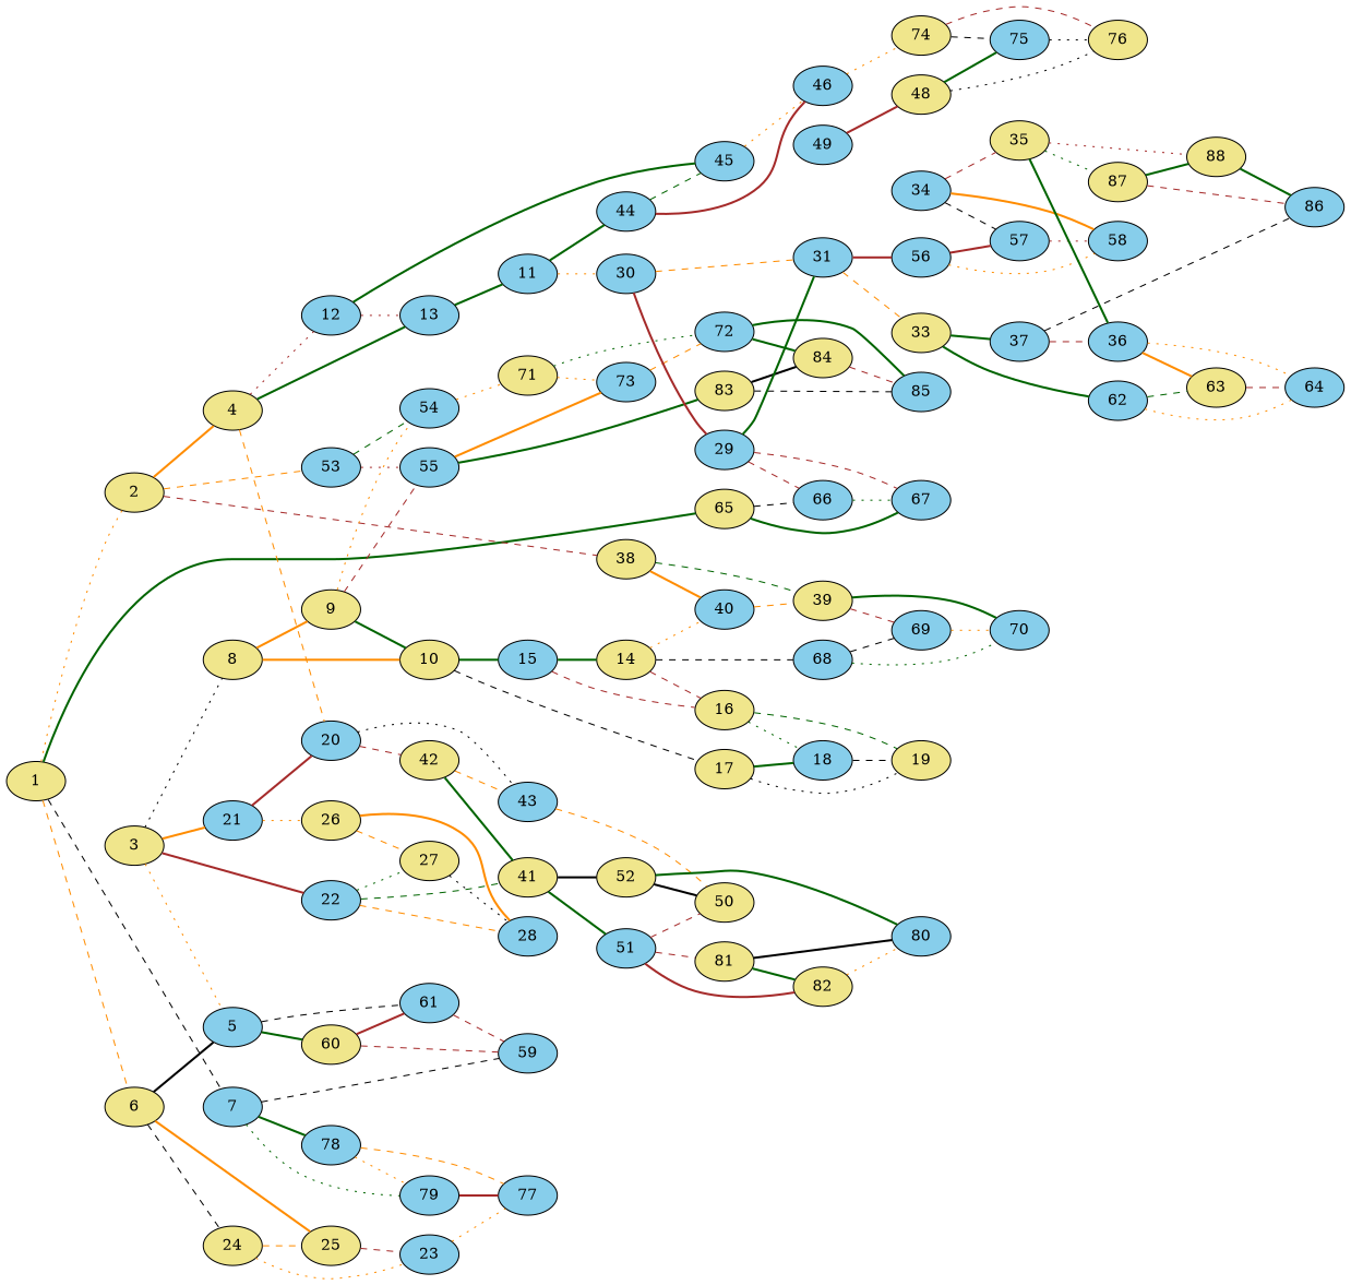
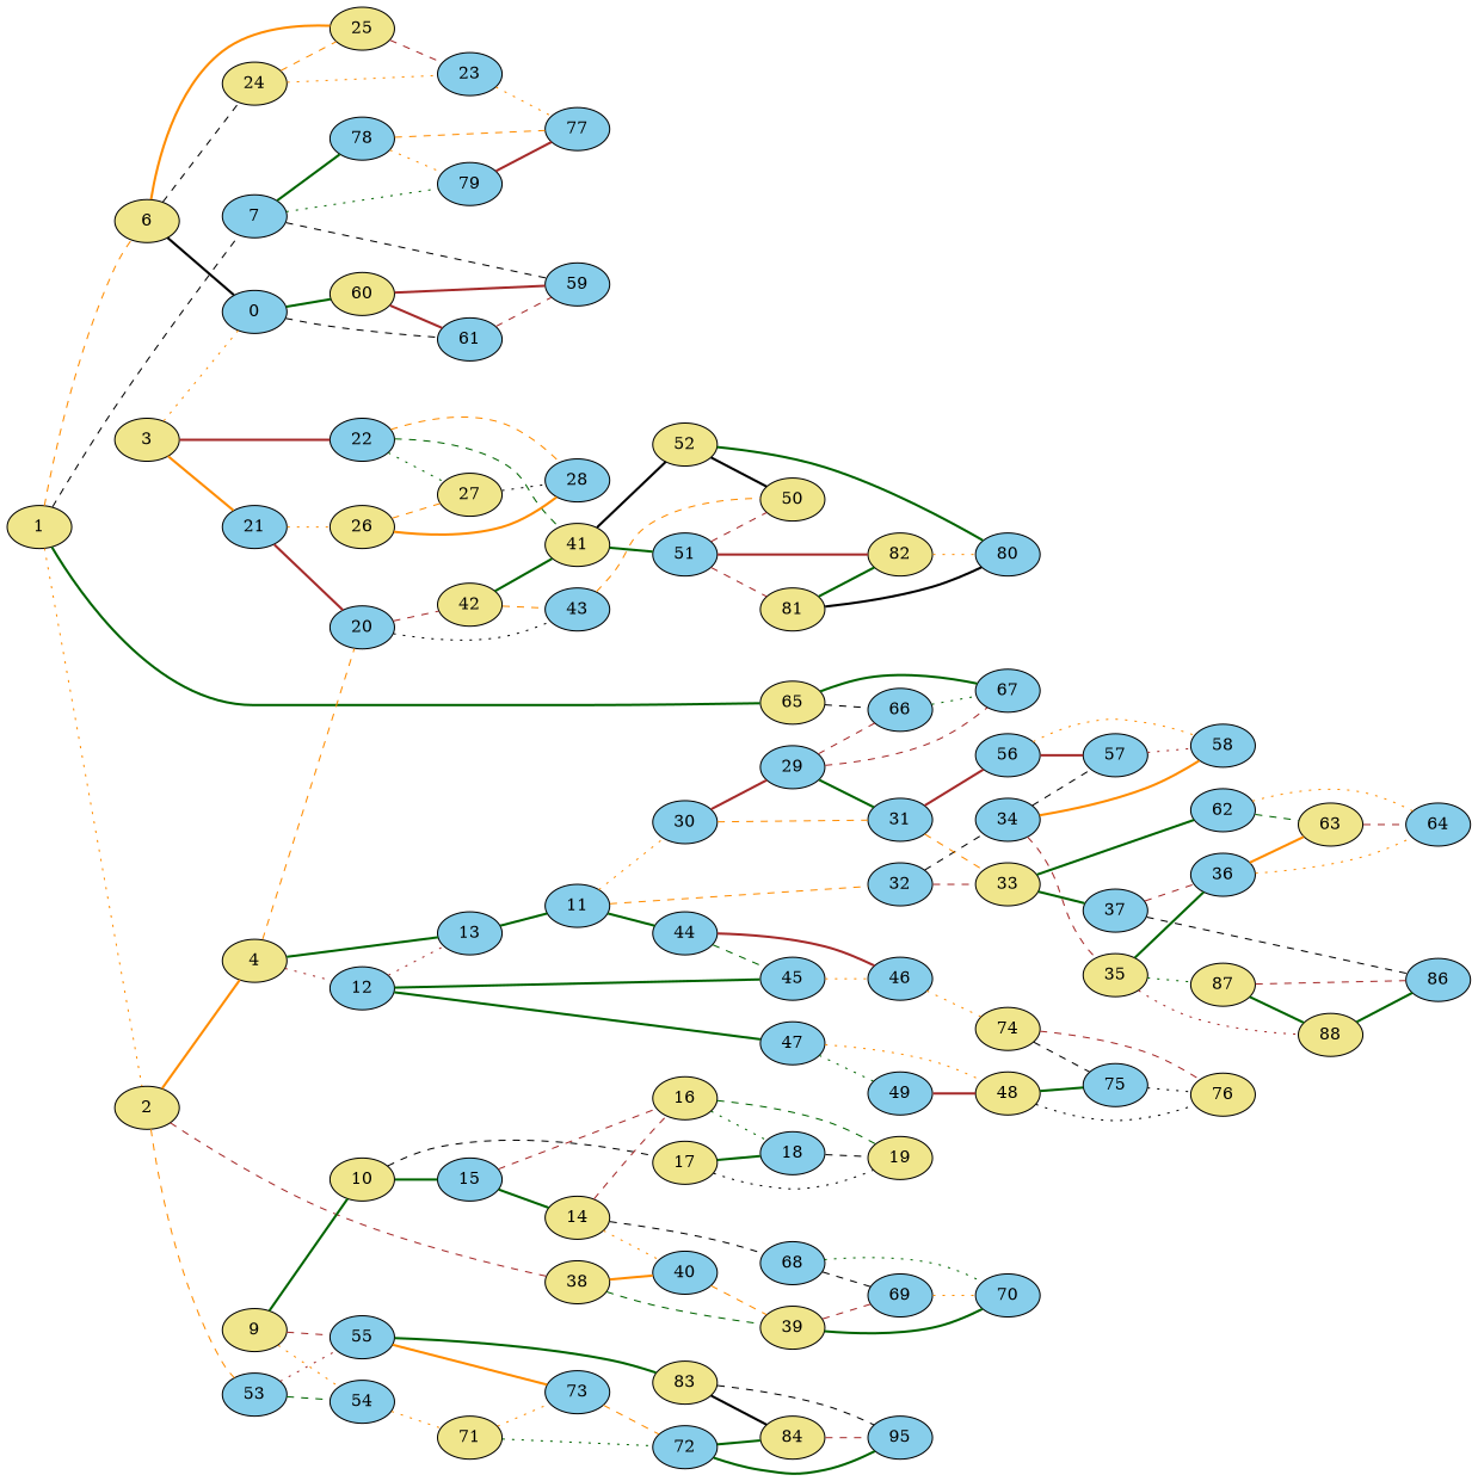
  graph {
    rankdir=LR
    node [fillcolor=skyblue style=filled]
    edge [color=darkorange style=dashed]
    1 [fillcolor=khaki]
    2 [fillcolor=khaki]
    6 [fillcolor=khaki]
    7
    65 [fillcolor=khaki]
    4 [fillcolor=khaki]
    38 [fillcolor=khaki]
    53
-   5
+   5 [label=0]
    24 [fillcolor=khaki]
    25 [fillcolor=khaki]
    59
    78
    79
    66
    67
    12
    13
    20
    39 [fillcolor=khaki]
    40
    54
    55
    60 [fillcolor=khaki]
    61
    23
    77
    45
+   47
    11
    42 [fillcolor=khaki]
    43
    69
    70
    71 [fillcolor=khaki]
    73
    83 [fillcolor=khaki]
    46
    48 [fillcolor=khaki]
    49
    30
+   32
    44
    41 [fillcolor=khaki]
    50 [fillcolor=khaki]
    72
    84 [fillcolor=khaki]
-   85
+   85 [label=95]
    3 [fillcolor=khaki]
-   8 [fillcolor=khaki]
    21
    22
    9 [fillcolor=khaki]
    10 [fillcolor=khaki]
    26 [fillcolor=khaki]
    27 [fillcolor=khaki]
    28
    15
    17 [fillcolor=khaki]
    51
    52 [fillcolor=khaki]
    14 [fillcolor=khaki]
    16 [fillcolor=khaki]
    18
    19 [fillcolor=khaki]
    81 [fillcolor=khaki]
    82 [fillcolor=khaki]
    80
    74 [fillcolor=khaki]
    75
    76 [fillcolor=khaki]
    29
    31
    33 [fillcolor=khaki]
    34
    68
    56
    37
    62
    57
    58
    35 [fillcolor=khaki]
    36
    86
    63 [fillcolor=khaki]
    64
    87 [fillcolor=khaki]
    88 [fillcolor=khaki]
    1 -- 2 [style=dotted]
    1 -- 6
    1 -- 7 [color=black]
    1 -- 65 [color=darkgreen style=bold]
    2 -- 4 [style=bold]
    2 -- 38 [color=brown]
    2 -- 53
    6 -- 5 [color=black style=bold]
    6 -- 24 [color=black]
    6 -- 25 [style=bold]
    7 -- 59 [color=black]
    7 -- 78 [color=darkgreen style=bold]
    7 -- 79 [color=darkgreen style=dotted]
    65 -- 66 [color=black]
    65 -- 67 [color=darkgreen style=bold]
    4 -- 12 [color=brown style=dotted]
    4 -- 13 [color=darkgreen style=bold]
    4 -- 20
    38 -- 39 [color=darkgreen]
    38 -- 40 [style=bold]
    53 -- 54 [color=darkgreen]
    53 -- 55 [color=brown style=dotted]
    5 -- 60 [color=darkgreen style=bold]
    5 -- 61 [color=black]
    24 -- 25
    24 -- 23 [style=dotted]
    25 -- 23 [color=brown]
    78 -- 79 [style=dotted]
    78 -- 77
    79 -- 77 [color=brown style=bold]
    66 -- 67 [color=darkgreen style=dotted]
    12 -- 13 [color=brown style=dotted]
    12 -- 45 [color=darkgreen style=bold]
+   12 -- 47 [color=darkgreen style=bold]
    13 -- 11 [color=darkgreen style=bold]
    20 -- 42 [color=brown]
    20 -- 43 [color=black style=dotted]
    39 -- 69 [color=brown]
    39 -- 70 [color=darkgreen style=bold]
    40 -- 39
    54 -- 71 [style=dotted]
    55 -- 73 [style=bold]
    55 -- 83 [color=darkgreen style=bold]
-   60 -- 59 [color=brown]
+   60 -- 59 [color=brown style=bold]
    60 -- 61 [color=brown style=bold]
    61 -- 59 [color=brown]
    23 -- 77 [style=dotted]
    45 -- 46 [style=dotted]
+   47 -- 48 [style=dotted]
+   47 -- 49 [color=darkgreen style=dotted]
    11 -- 30 [style=dotted]
+   11 -- 32
    11 -- 44 [color=darkgreen style=bold]
    42 -- 43
    42 -- 41 [color=darkgreen style=bold]
    43 -- 50
    69 -- 70 [style=dotted]
    71 -- 73 [style=dotted]
    71 -- 72 [color=darkgreen style=dotted]
    73 -- 72
    83 -- 84 [color=black style=bold]
    83 -- 85 [color=black]
    46 -- 74 [style=dotted]
    48 -- 75 [color=darkgreen style=bold]
    48 -- 76 [color=black style=dotted]
    49 -- 48 [color=brown style=bold]
    30 -- 29 [color=brown style=bold]
    30 -- 31
+   32 -- 33 [color=brown]
+   32 -- 34 [color=black]
    44 -- 45 [color=darkgreen]
    44 -- 46 [color=brown style=bold]
    41 -- 51 [color=darkgreen style=bold]
    41 -- 52 [color=black style=bold]
    72 -- 84 [color=darkgreen style=bold]
    72 -- 85 [color=darkgreen style=bold]
    84 -- 85 [color=brown]
    3 -- 5 [style=dotted]
-   3 -- 8 [color=black style=dotted]
    3 -- 21 [style=bold]
    3 -- 22 [color=brown style=bold]
-   8 -- 9 [style=bold]
-   8 -- 10 [style=bold]
    21 -- 20 [color=brown style=bold]
    21 -- 26 [style=dotted]
    22 -- 41 [color=darkgreen]
    22 -- 27 [color=darkgreen style=dotted]
    22 -- 28
    9 -- 54 [style=dotted]
    9 -- 55 [color=brown]
    9 -- 10 [color=darkgreen style=bold]
    10 -- 15 [color=darkgreen style=bold]
    10 -- 17 [color=black]
    26 -- 27
    26 -- 28 [style=bold]
    27 -- 28 [color=black style=dotted]
    15 -- 14 [color=darkgreen style=bold]
    15 -- 16 [color=brown]
    17 -- 18 [color=darkgreen style=bold]
    17 -- 19 [color=black style=dotted]
    51 -- 50 [color=brown]
    51 -- 81 [color=brown]
    51 -- 82 [color=brown style=bold]
    52 -- 50 [color=black style=bold]
    52 -- 80 [color=darkgreen style=bold]
    14 -- 40 [style=dotted]
    14 -- 16 [color=brown]
    14 -- 68 [color=black]
    16 -- 18 [color=darkgreen style=dotted]
    16 -- 19 [color=darkgreen]
    18 -- 19 [color=black]
    81 -- 82 [color=darkgreen style=bold]
    81 -- 80 [color=black style=bold]
    82 -- 80 [style=dotted]
    74 -- 75 [color=black]
    74 -- 76 [color=brown]
    75 -- 76 [color=black style=dotted]
    29 -- 66 [color=brown]
    29 -- 67 [color=brown]
    29 -- 31 [color=darkgreen style=bold]
    31 -- 33
    31 -- 56 [color=brown style=bold]
    33 -- 37 [color=darkgreen style=bold]
    33 -- 62 [color=darkgreen style=bold]
    34 -- 57 [color=black]
    34 -- 58 [style=bold]
    34 -- 35 [color=brown]
    68 -- 69 [color=black]
    68 -- 70 [color=darkgreen style=dotted]
    56 -- 57 [color=brown style=bold]
    56 -- 58 [style=dotted]
    37 -- 36 [color=brown]
    37 -- 86 [color=black]
    62 -- 63 [color=darkgreen]
    62 -- 64 [style=dotted]
    57 -- 58 [color=brown style=dotted]
    35 -- 36 [color=darkgreen style=bold]
    35 -- 87 [color=darkgreen style=dotted]
    35 -- 88 [color=brown style=dotted]
    36 -- 63 [style=bold]
    36 -- 64 [style=dotted]
    63 -- 64 [color=brown]
    87 -- 86 [color=brown]
    87 -- 88 [color=darkgreen style=bold]
    88 -- 86 [color=darkgreen style=bold]
  }
